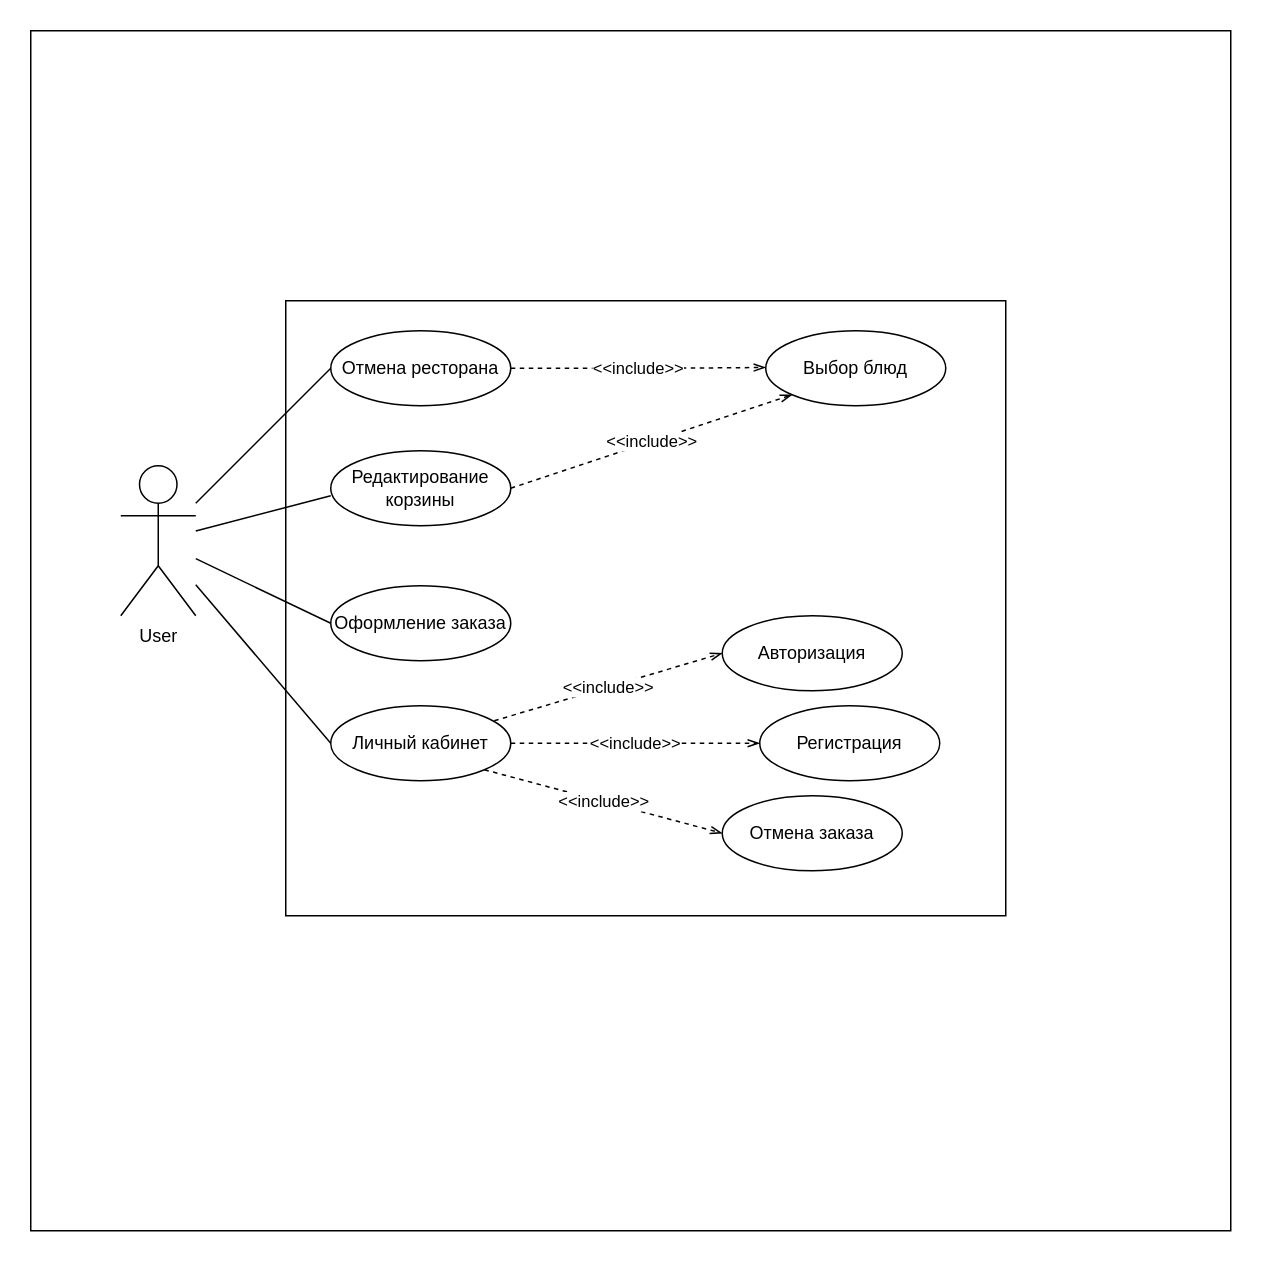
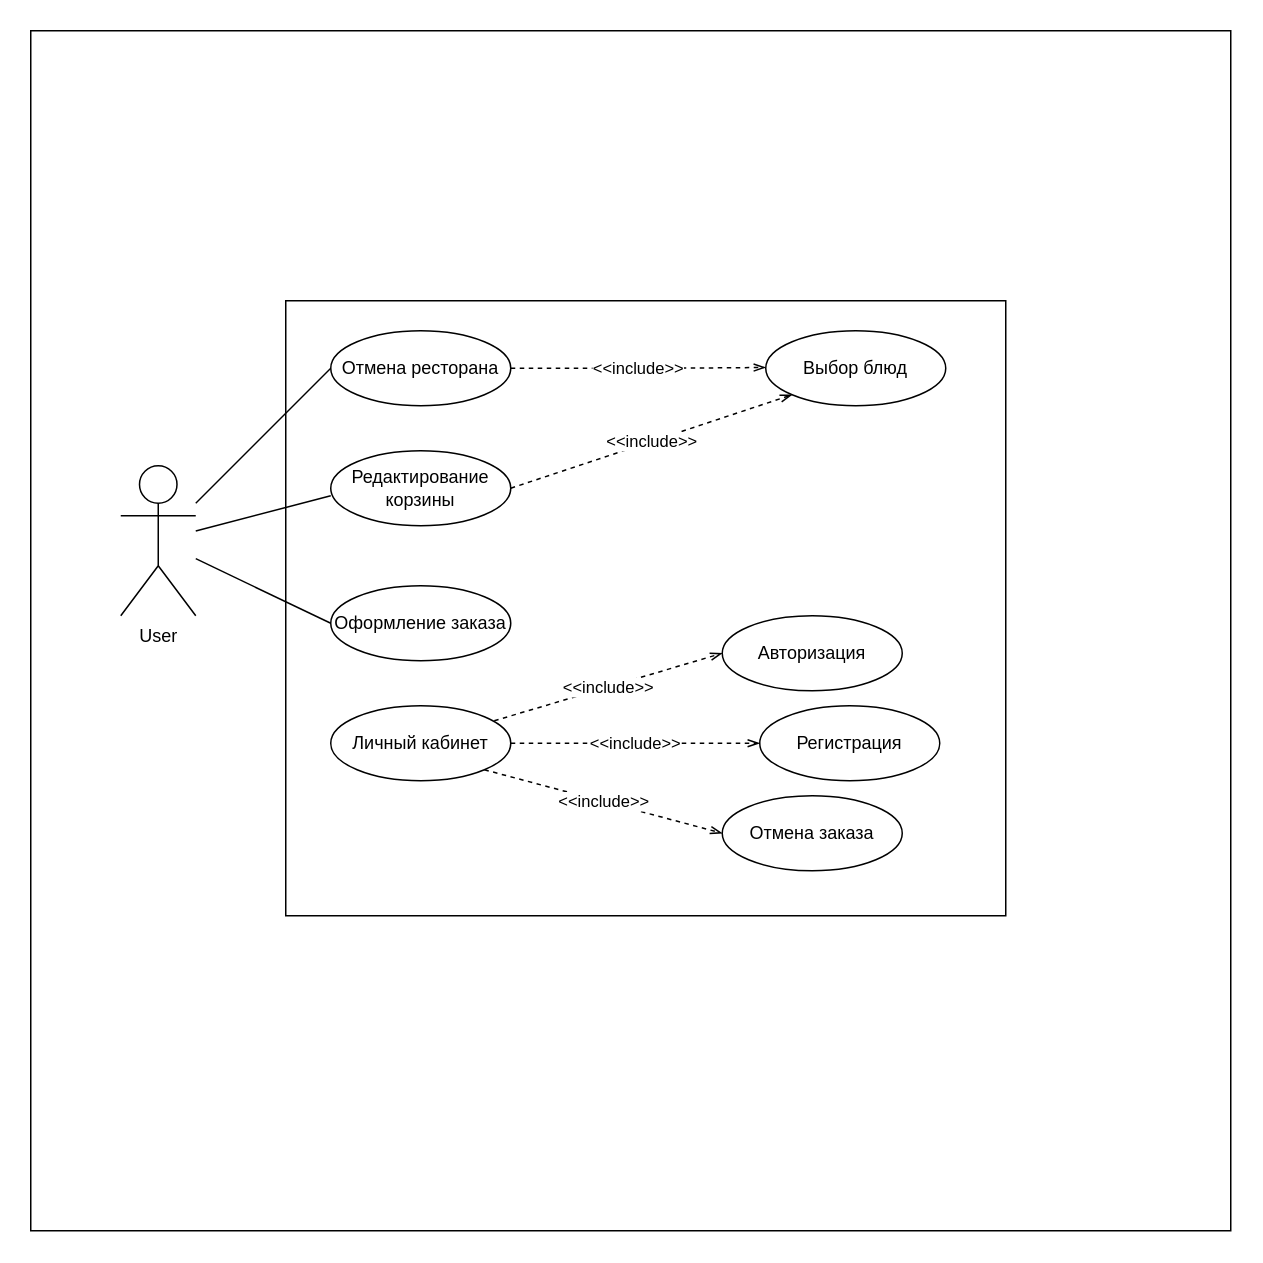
  <mxCell id="0" />
  <mxCell id="1" parent="0" />
  <mxCell id="2" value="" style="whiteSpace=wrap;html=1;aspect=fixed;" parent="1" vertex="1"><mxGeometry x="20" y="20" width="800" height="800" as="geometry" /></mxCell>
  <mxCell id="3" value="User" style="shape=umlActor;verticalLabelPosition=bottom;verticalAlign=top;html=1;outlineConnect=0;" parent="1" vertex="1"><mxGeometry x="80" y="310" width="50" height="100" as="geometry" /></mxCell>
  <mxCell id="4" value="" style="rounded=0;whiteSpace=wrap;html=1;" parent="1" vertex="1"><mxGeometry x="190" y="200" width="480" height="410" as="geometry" /></mxCell>
  <mxCell id="5" value="Отмена ресторана" style="ellipse;whiteSpace=wrap;html=1;" parent="1" vertex="1"><mxGeometry x="220" y="220" width="120" height="50" as="geometry" /></mxCell>
  <mxCell id="6" value="Редактирование&lt;br&gt;корзины" style="ellipse;whiteSpace=wrap;html=1;" parent="1" vertex="1"><mxGeometry x="220" y="300" width="120" height="50" as="geometry" /></mxCell>
  <mxCell id="7" value="Оформление заказа" style="ellipse;whiteSpace=wrap;html=1;" parent="1" vertex="1"><mxGeometry x="220" y="390" width="120" height="50" as="geometry" /></mxCell>
  <mxCell id="8" value="Личный кабинет" style="ellipse;whiteSpace=wrap;html=1;" parent="1" vertex="1"><mxGeometry x="220" y="470" width="120" height="50" as="geometry" /></mxCell>
  <mxCell id="9" value="&amp;lt;&amp;lt;include&amp;gt;&amp;gt;" style="endArrow=openThin;html=1;dashed=1;strokeWidth=1;targetPerimeterSpacing=0;startSize=10;endFill=0;exitX=1;exitY=0.5;exitDx=0;exitDy=0;" parent="1" edge="1" source="5"><mxGeometry relative="1" as="geometry"><mxPoint x="350" y="244.5" as="sourcePoint" /><mxPoint x="510" y="244.5" as="targetPoint" /><Array as="points"><mxPoint x="440" y="245" /></Array></mxGeometry></mxCell>
  <mxCell id="10" value="Выбор блюд" style="ellipse;whiteSpace=wrap;html=1;" parent="1" vertex="1"><mxGeometry x="510" y="220" width="120" height="50" as="geometry" /></mxCell>
  <mxCell id="11" value="" style="endArrow=none;html=1;strokeWidth=1;entryX=0;entryY=0.5;entryDx=0;entryDy=0;" parent="1" source="3" target="5" edge="1"><mxGeometry width="50" height="50" relative="1" as="geometry"><mxPoint x="220" y="370" as="sourcePoint" /><mxPoint x="270" y="320" as="targetPoint" /></mxGeometry></mxCell>
  <mxCell id="12" value="" style="endArrow=none;html=1;strokeWidth=1;" parent="1" source="3" edge="1"><mxGeometry width="50" height="50" relative="1" as="geometry"><mxPoint x="220" y="370" as="sourcePoint" /><mxPoint x="220" y="330" as="targetPoint" /></mxGeometry></mxCell>
  <mxCell id="13" value="" style="endArrow=none;html=1;strokeWidth=1;entryX=0;entryY=0.5;entryDx=0;entryDy=0;" parent="1" source="3" target="7" edge="1"><mxGeometry width="50" height="50" relative="1" as="geometry"><mxPoint x="220" y="370" as="sourcePoint" /><mxPoint x="270" y="320" as="targetPoint" /></mxGeometry></mxCell>
- <mxCell id="14" value="" style="endArrow=none;html=1;strokeWidth=1;entryX=0;entryY=0.5;entryDx=0;entryDy=0;" parent="1" source="3" target="8" edge="1"><mxGeometry width="50" height="50" relative="1" as="geometry"><mxPoint x="220" y="370" as="sourcePoint" /><mxPoint x="270" y="320" as="targetPoint" /></mxGeometry></mxCell>
  <mxCell id="15" value="Авторизация" style="ellipse;whiteSpace=wrap;html=1;" vertex="1" parent="1"><mxGeometry x="481" y="410" width="120" height="50" as="geometry" /></mxCell>
  <mxCell id="16" value="Регистрация" style="ellipse;whiteSpace=wrap;html=1;" vertex="1" parent="1"><mxGeometry x="506" y="470" width="120" height="50" as="geometry" /></mxCell>
  <mxCell id="17" value="Отмена заказа" style="ellipse;whiteSpace=wrap;html=1;" vertex="1" parent="1"><mxGeometry x="481" y="530" width="120" height="50" as="geometry" /></mxCell>
  <mxCell id="18" value="&amp;lt;&amp;lt;include&amp;gt;&amp;gt;" style="endArrow=openThin;html=1;dashed=1;strokeWidth=1;targetPerimeterSpacing=0;startSize=10;endFill=0;entryX=0;entryY=0.5;entryDx=0;entryDy=0;" edge="1" parent="1" target="15"><mxGeometry relative="1" as="geometry"><mxPoint x="329" y="480" as="sourcePoint" /><mxPoint x="520" y="254.5" as="targetPoint" /><Array as="points" /></mxGeometry></mxCell>
  <mxCell id="19" value="&amp;lt;&amp;lt;include&amp;gt;&amp;gt;" style="endArrow=openThin;html=1;dashed=1;strokeWidth=1;targetPerimeterSpacing=0;startSize=10;endFill=0;entryX=0;entryY=0.5;entryDx=0;entryDy=0;exitX=1;exitY=0.5;exitDx=0;exitDy=0;" edge="1" parent="1" source="8" target="16"><mxGeometry relative="1" as="geometry"><mxPoint x="339" y="490" as="sourcePoint" /><mxPoint x="491" y="445" as="targetPoint" /><Array as="points" /></mxGeometry></mxCell>
  <mxCell id="20" value="&amp;lt;&amp;lt;include&amp;gt;&amp;gt;" style="endArrow=openThin;html=1;dashed=1;strokeWidth=1;targetPerimeterSpacing=0;startSize=10;endFill=0;entryX=0;entryY=0.5;entryDx=0;entryDy=0;exitX=1;exitY=1;exitDx=0;exitDy=0;" edge="1" parent="1" source="8" target="17"><mxGeometry relative="1" as="geometry"><mxPoint x="349" y="500" as="sourcePoint" /><mxPoint x="501" y="455" as="targetPoint" /><Array as="points" /></mxGeometry></mxCell>
  <mxCell id="21" value="&amp;lt;&amp;lt;include&amp;gt;&amp;gt;" style="endArrow=openThin;html=1;dashed=1;strokeWidth=1;targetPerimeterSpacing=0;startSize=10;endFill=0;exitX=1;exitY=0.5;exitDx=0;exitDy=0;entryX=0;entryY=1;entryDx=0;entryDy=0;" edge="1" parent="1" source="6" target="10"><mxGeometry relative="1" as="geometry"><mxPoint x="350" y="255" as="sourcePoint" /><mxPoint x="520" y="254.5" as="targetPoint" /><Array as="points" /></mxGeometry></mxCell>
